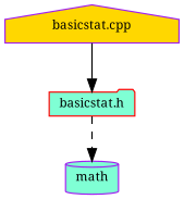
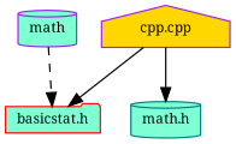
  digraph {
    fontname="Noto Serif"
    node [color=purple fillcolor=aquamarine fontname="Noto Serif" fontsize=10 shape=cylinder style=filled]
    edge [color=black fontname="Noto Serif" fontsize=10 labelfontname=Helvetica labelfontsize=10 style=solid]
-   n1 [fillcolor=gold fontcolor=black height=0.2 label="basicstat.cpp" shape=house width=0.4]
+   n1 [fillcolor=gold fontcolor=black height=0.2 label="cpp.cpp" shape=house width=0.4]
    n2 [color=red height=0.2 label="basicstat.h" shape=folder width=0.4]
+   n3 [color=teal height=0.2 label="math.h" width=0.4]
    n4 [height=0.2 label=math width=0.4]
    n1 -> n2
-   n2 -> n4 [style=dashed]
+   n1 -> n3
+   n4 -> n2 [style=dashed]
  }
